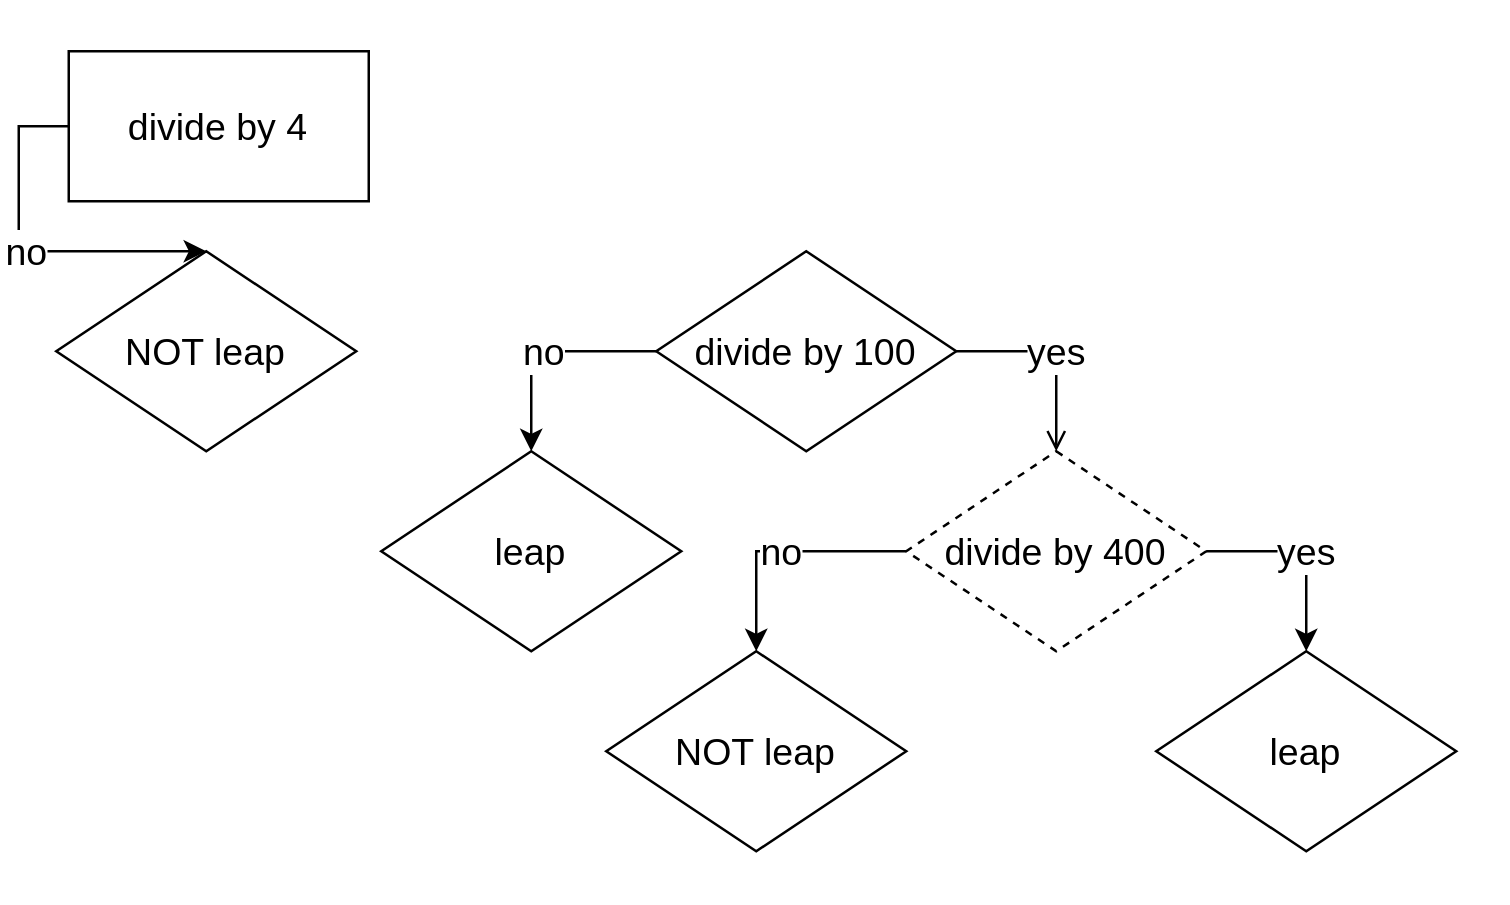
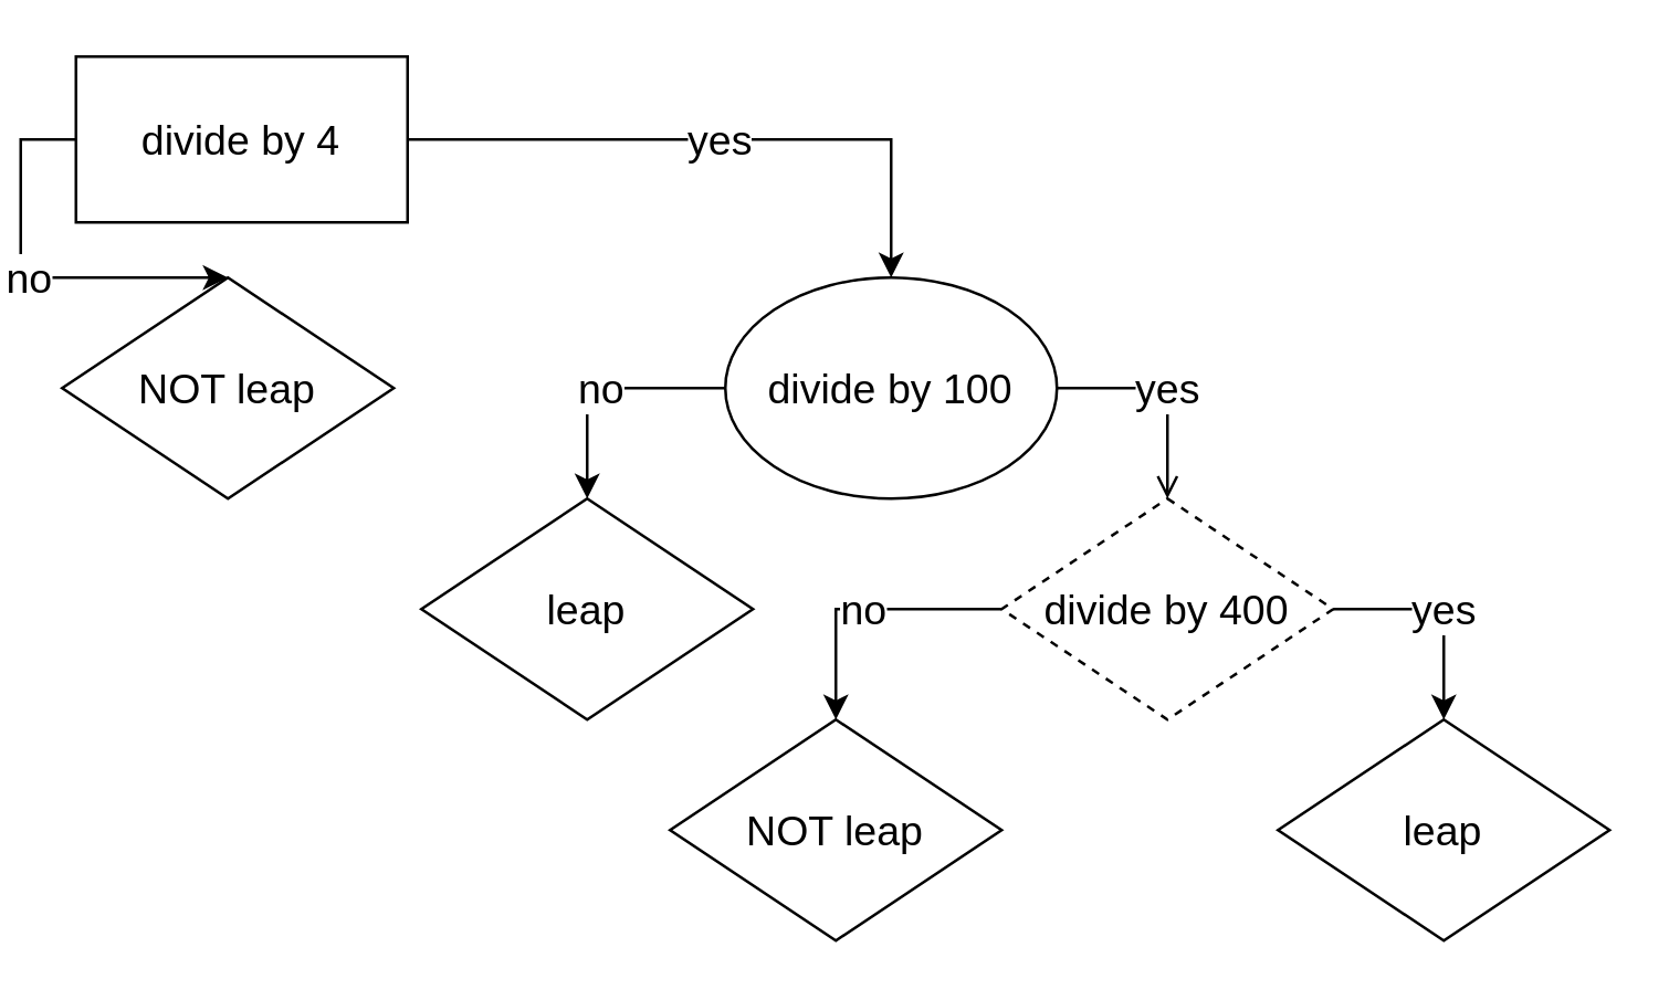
  <mxCell id="0" />
  <mxCell id="1" parent="0" />
+ <mxCell id="2" value="yes" style="edgeStyle=orthogonalEdgeStyle;rounded=0;orthogonalLoop=1;jettySize=auto;html=1;exitX=1;exitY=0.5;exitDx=0;exitDy=0;fontSize=15;" edge="1" parent="1" source="4" target="8"><mxGeometry relative="1" as="geometry" /></mxCell>
  <mxCell id="3" value="no" style="edgeStyle=orthogonalEdgeStyle;rounded=0;orthogonalLoop=1;jettySize=auto;html=1;entryX=0.5;entryY=0;entryDx=0;entryDy=0;exitX=0;exitY=0.5;exitDx=0;exitDy=0;fontSize=15;" edge="1" parent="1" source="4" target="5"><mxGeometry relative="1" as="geometry" /></mxCell>
  <mxCell id="4" value="divide by 4" style="rounded=0;whiteSpace=wrap;html=1;fontSize=15;" parent="1" vertex="1"><mxGeometry x="25" y="20" width="120" height="60" as="geometry" /></mxCell>
  <mxCell id="5" value="NOT leap" style="rhombus;whiteSpace=wrap;html=1;fillColor=default;gradientColor=none;fontSize=15;" vertex="1" parent="1"><mxGeometry x="20" y="100" width="120" height="80" as="geometry" /></mxCell>
  <mxCell id="6" value="no" style="edgeStyle=orthogonalEdgeStyle;rounded=0;orthogonalLoop=1;jettySize=auto;html=1;exitX=0;exitY=0.5;exitDx=0;exitDy=0;fontSize=15;" edge="1" parent="1" source="8" target="9"><mxGeometry relative="1" as="geometry" /></mxCell>
  <mxCell id="7" value="yes" style="edgeStyle=orthogonalEdgeStyle;rounded=0;orthogonalLoop=1;jettySize=auto;html=1;exitX=1;exitY=0.5;exitDx=0;exitDy=0;fontSize=15;endArrow=open;" edge="1" parent="1" source="8" target="12"><mxGeometry relative="1" as="geometry" /></mxCell>
- <mxCell id="8" value="divide by 100" style="rhombus;whiteSpace=wrap;html=1;fillColor=default;gradientColor=none;fontSize=15;" vertex="1" parent="1"><mxGeometry x="260" y="100" width="120" height="80" as="geometry" /></mxCell>
+ <mxCell id="8" value="divide by 100" style="ellipse;whiteSpace=wrap;html=1;fillColor=default;gradientColor=none;fontSize=15;" vertex="1" parent="1"><mxGeometry x="260" y="100" width="120" height="80" as="geometry" /></mxCell>
  <mxCell id="9" value="leap" style="rhombus;whiteSpace=wrap;html=1;fillColor=default;gradientColor=none;fontSize=15;" vertex="1" parent="1"><mxGeometry x="150" y="180" width="120" height="80" as="geometry" /></mxCell>
  <mxCell id="10" value="no" style="edgeStyle=orthogonalEdgeStyle;rounded=0;orthogonalLoop=1;jettySize=auto;html=1;exitX=0;exitY=0.5;exitDx=0;exitDy=0;fontSize=15;" edge="1" parent="1" source="12" target="13"><mxGeometry relative="1" as="geometry" /></mxCell>
  <mxCell id="11" value="yes" style="edgeStyle=orthogonalEdgeStyle;rounded=0;orthogonalLoop=1;jettySize=auto;html=1;exitX=1;exitY=0.5;exitDx=0;exitDy=0;fontSize=15;" edge="1" parent="1" source="12" target="14"><mxGeometry relative="1" as="geometry" /></mxCell>
  <mxCell id="12" value="divide by 400" style="rhombus;whiteSpace=wrap;html=1;fillColor=default;gradientColor=none;fontSize=15;dashed=1;" vertex="1" parent="1"><mxGeometry x="360" y="180" width="120" height="80" as="geometry" /></mxCell>
  <mxCell id="13" value="NOT leap" style="rhombus;whiteSpace=wrap;html=1;fillColor=default;gradientColor=none;fontSize=15;" vertex="1" parent="1"><mxGeometry x="240" y="260" width="120" height="80" as="geometry" /></mxCell>
  <mxCell id="14" value="leap" style="rhombus;whiteSpace=wrap;html=1;fillColor=default;gradientColor=none;fontSize=15;" vertex="1" parent="1"><mxGeometry x="460" y="260" width="120" height="80" as="geometry" /></mxCell>
